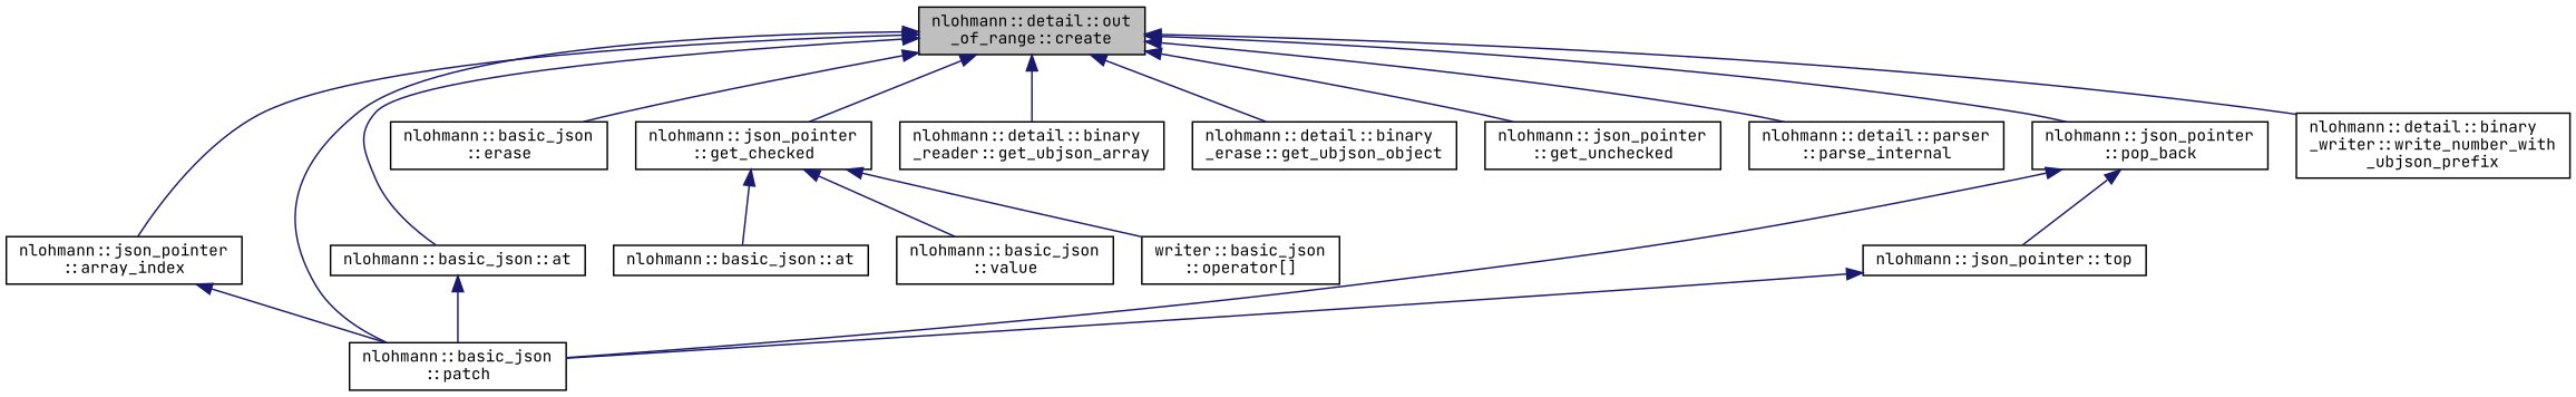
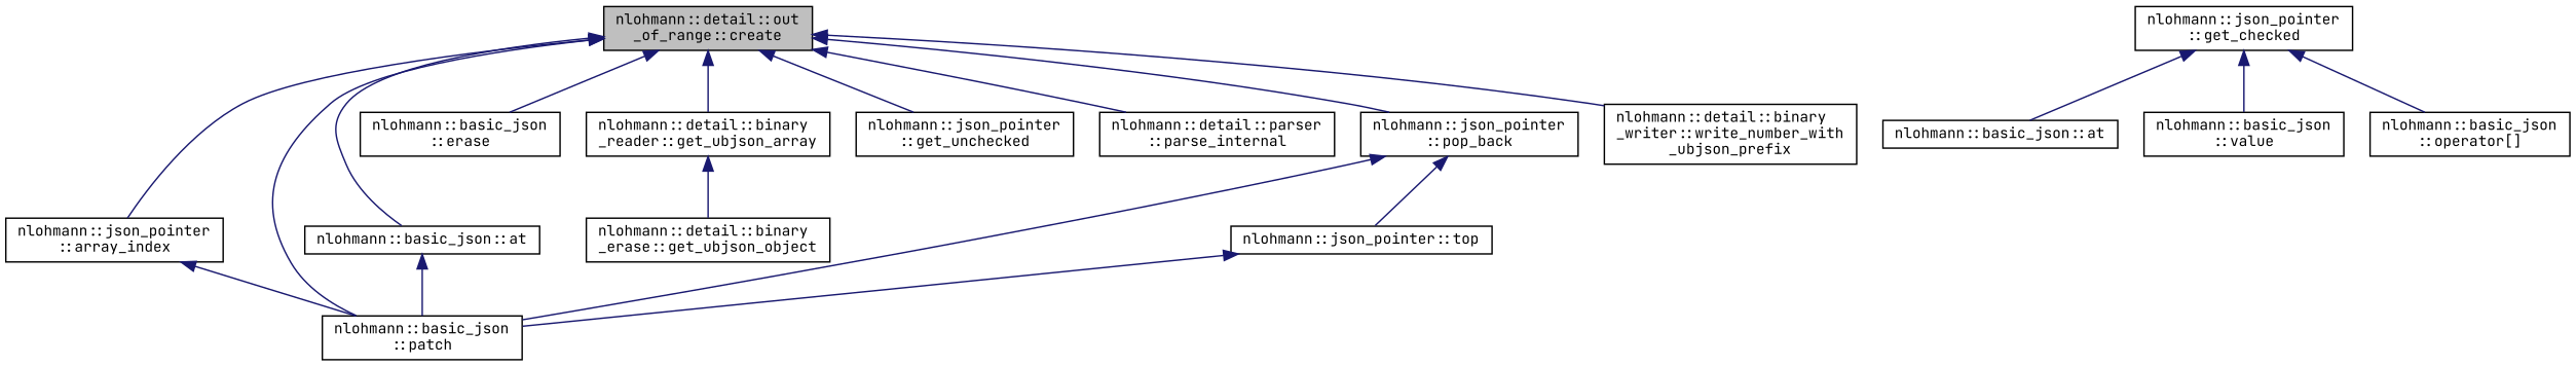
  digraph {
    fontname="JetBrains Mono"
    rankdir=TB
    node [color=black fillcolor=white fontname="JetBrains Mono" fontsize=10 shape=record style=filled]
    edge [color=midnightblue dir=back fontname="JetBrains Mono" fontsize=10 labelfontname=Helvetica labelfontsize=10 style=solid]
    n1 [fillcolor=grey75 fontcolor=black height=0.2 label="nlohmann::detail::out\l_of_range::create" width=0.4]
    n2 [height=0.2 label="nlohmann::json_pointer\l::array_index" width=0.4]
    n3 [height=0.2 label="nlohmann::basic_json\l::patch" width=0.4]
    n4 [height=0.2 label="nlohmann::basic_json::at" width=0.4]
    n5 [height=0.2 label="nlohmann::basic_json\l::erase" width=0.4]
    n6 [height=0.2 label="nlohmann::json_pointer\l::get_checked" width=0.4]
    n7 [height=0.2 label="nlohmann::detail::binary\l_reader::get_ubjson_array" width=0.4]
    n8 [height=0.2 label="nlohmann::detail::binary\l_erase::get_ubjson_object" width=0.4]
    n9 [height=0.2 label="nlohmann::json_pointer\l::get_unchecked" width=0.4]
    n10 [height=0.2 label="nlohmann::detail::parser\l::parse_internal" width=0.4]
    n11 [height=0.2 label="nlohmann::json_pointer\l::pop_back" width=0.4]
    n12 [height=0.2 label="nlohmann::detail::binary\l_writer::write_number_with\l_ubjson_prefix" width=0.4]
    n13 [height=0.2 label="nlohmann::basic_json::at" width=0.4]
    n14 [height=0.2 label="nlohmann::basic_json\l::value" width=0.4]
-   n15 [height=0.2 label="writer::basic_json\l::operator[]" width=0.4]
+   n15 [height=0.2 label="nlohmann::basic_json\l::operator[]" width=0.4]
    n16 [height=0.2 label="nlohmann::json_pointer::top" width=0.4]
    n1 -> n2
    n1 -> n3
    n1 -> n4
    n1 -> n5
-   n1 -> n6
    n1 -> n7
-   n1 -> n8
+   n7 -> n8
    n1 -> n9
    n1 -> n10
    n1 -> n11
    n1 -> n12
    n2 -> n3
    n4 -> n3
    n6 -> n13
    n6 -> n14
    n6 -> n15
    n11 -> n3
    n11 -> n16
    n16 -> n3
  }
